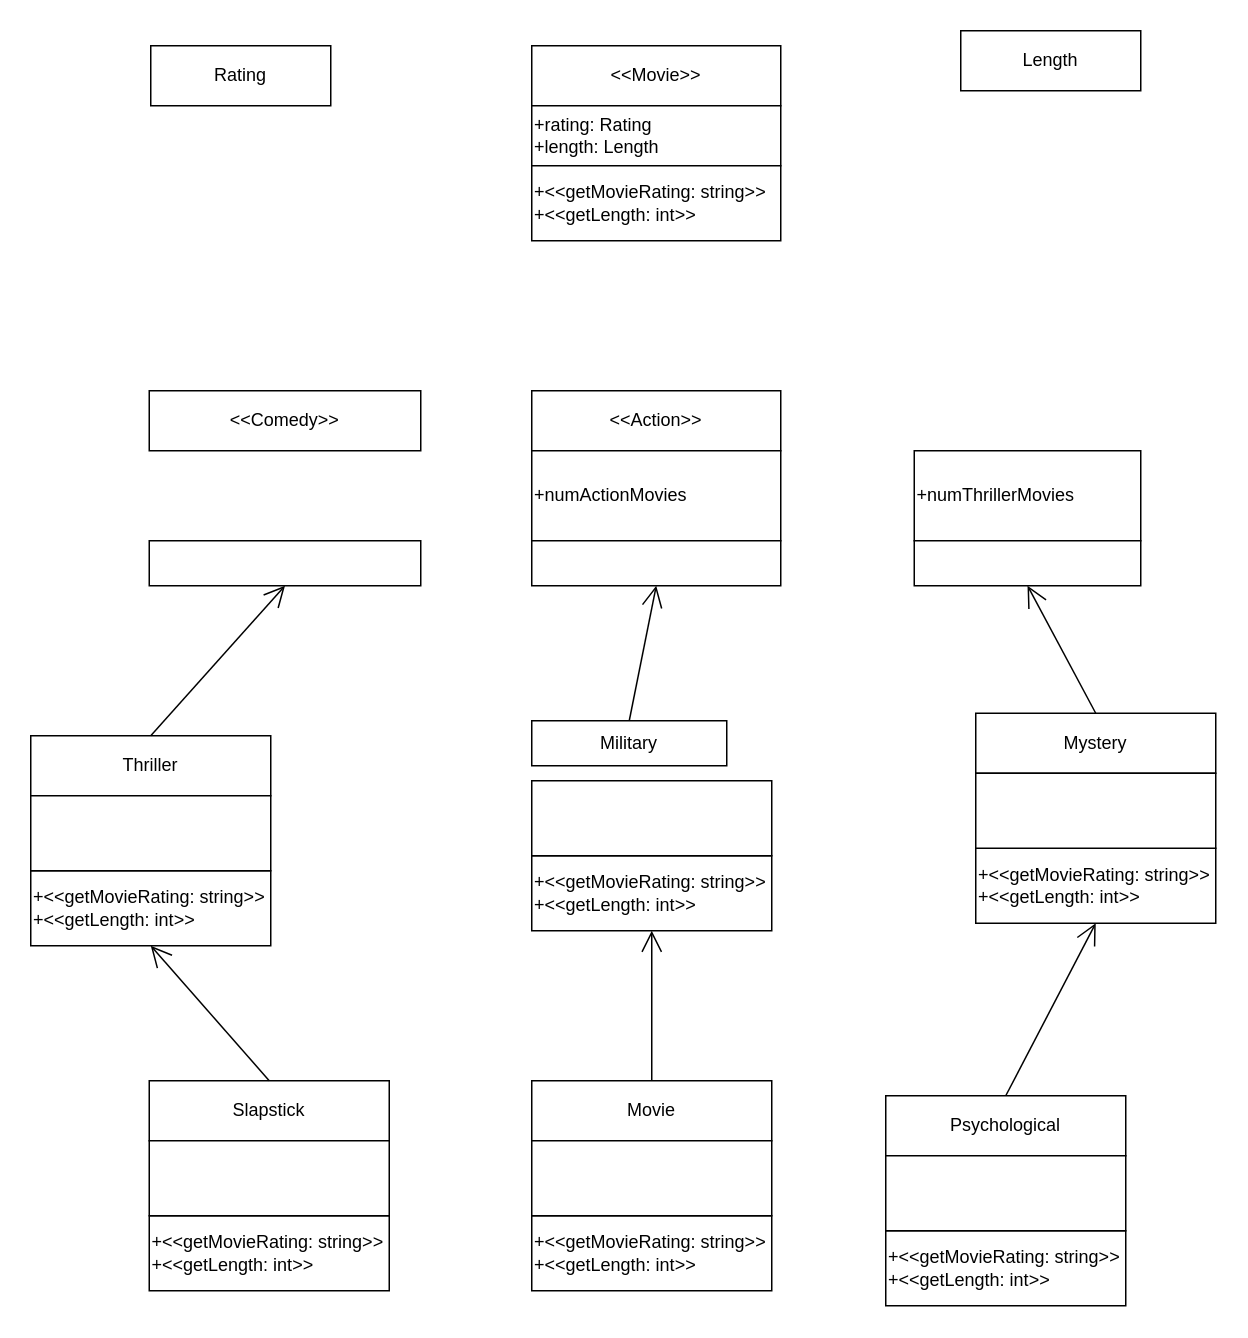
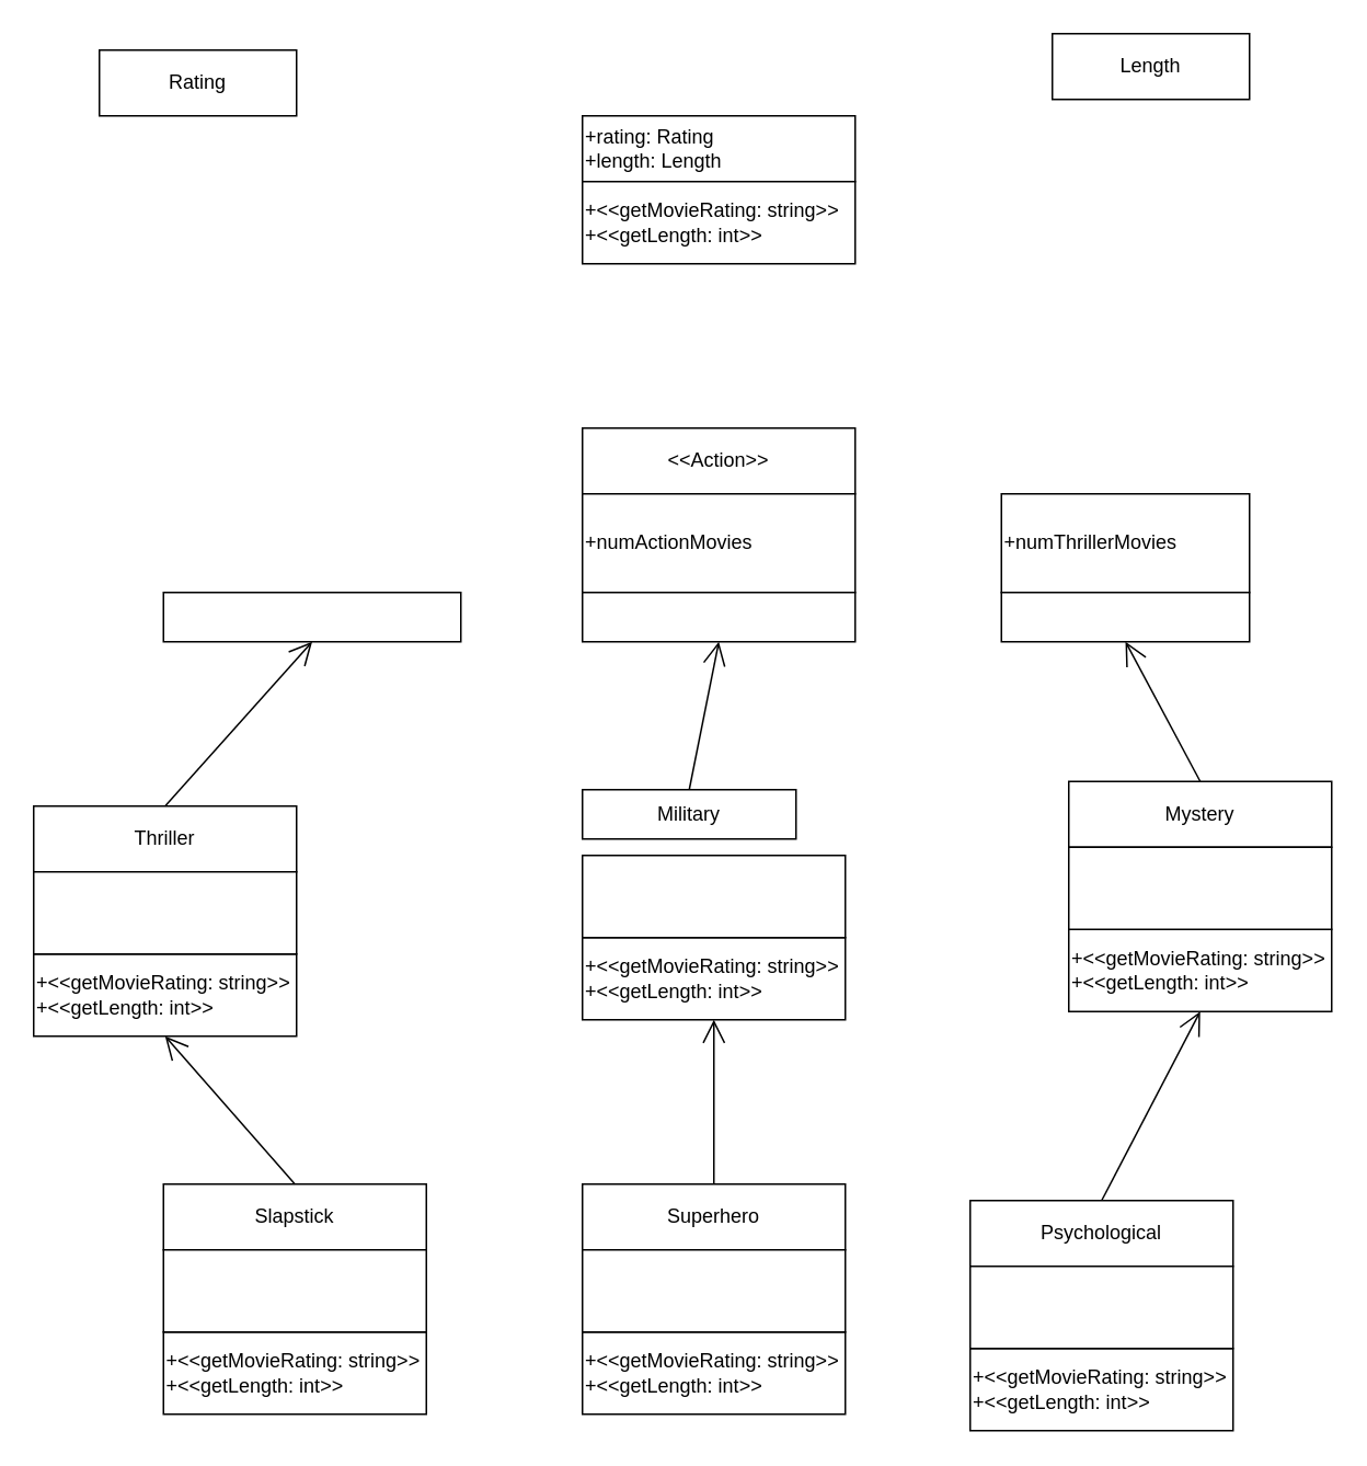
  <mxCell id="0" />
  <mxCell id="1" parent="0" />
- <mxCell id="2" value="&amp;lt;&amp;lt;Movie&amp;gt;&amp;gt;" style="rounded=0;whiteSpace=wrap;html=1;" parent="1" vertex="1"><mxGeometry x="354" y="30" width="166" height="40" as="geometry" /></mxCell>
  <mxCell id="3" value="+rating: Rating&lt;br&gt;+length: Length" style="rounded=0;whiteSpace=wrap;html=1;align=left;" parent="1" vertex="1"><mxGeometry x="354" y="70" width="166" height="40" as="geometry" /></mxCell>
  <mxCell id="4" value="+&amp;lt;&amp;lt;getMovieRating: string&amp;gt;&amp;gt;&lt;br&gt;+&amp;lt;&amp;lt;getLength: int&amp;gt;&amp;gt;" style="rounded=0;whiteSpace=wrap;html=1;align=left;" parent="1" vertex="1"><mxGeometry x="354" y="110" width="166" height="50" as="geometry" /></mxCell>
- <mxCell id="5" value="Rating" style="rounded=0;whiteSpace=wrap;html=1;align=center;" parent="1" vertex="1"><mxGeometry x="100" y="30" width="120" height="40" as="geometry" /></mxCell>
+ <mxCell id="5" value="Rating" style="rounded=0;whiteSpace=wrap;html=1;align=center;" parent="1" vertex="1"><mxGeometry x="60" y="30" width="120" height="40" as="geometry" /></mxCell>
  <mxCell id="6" value="Length" style="rounded=0;whiteSpace=wrap;html=1;align=center;" parent="1" vertex="1"><mxGeometry x="640" y="20" width="120" height="40" as="geometry" /></mxCell>
- <mxCell id="7" value="&amp;lt;&amp;lt;Comedy&amp;gt;&amp;gt;" style="rounded=0;whiteSpace=wrap;html=1;align=center;" parent="1" vertex="1"><mxGeometry x="99" y="260" width="181" height="40" as="geometry" /></mxCell>
  <mxCell id="8" value="&amp;lt;&amp;lt;Action&amp;gt;&amp;gt;" style="rounded=0;whiteSpace=wrap;html=1;align=center;" parent="1" vertex="1"><mxGeometry x="354" y="260" width="166" height="40" as="geometry" /></mxCell>
  <mxCell id="9" value="Thriller" style="rounded=0;whiteSpace=wrap;html=1;align=center;" parent="1" vertex="1"><mxGeometry x="20" y="490" width="160" height="40" as="geometry" /></mxCell>
  <mxCell id="10" value="" style="rounded=0;whiteSpace=wrap;html=1;align=center;" parent="1" vertex="1"><mxGeometry x="99" y="360" width="181" height="30" as="geometry" /></mxCell>
  <mxCell id="11" value="+numActionMovies" style="rounded=0;whiteSpace=wrap;html=1;align=left;" parent="1" vertex="1"><mxGeometry x="354" y="300" width="166" height="60" as="geometry" /></mxCell>
  <mxCell id="12" value="" style="rounded=0;whiteSpace=wrap;html=1;align=center;" parent="1" vertex="1"><mxGeometry x="354" y="360" width="166" height="30" as="geometry" /></mxCell>
  <mxCell id="13" value="+numThrillerMovies" style="rounded=0;whiteSpace=wrap;html=1;align=left;" parent="1" vertex="1"><mxGeometry x="609" y="300" width="151" height="60" as="geometry" /></mxCell>
  <mxCell id="14" value="" style="rounded=0;whiteSpace=wrap;html=1;align=center;" parent="1" vertex="1"><mxGeometry x="609" y="360" width="151" height="30" as="geometry" /></mxCell>
  <mxCell id="15" value="+&amp;lt;&amp;lt;getMovieRating: string&amp;gt;&amp;gt;&lt;br&gt;+&amp;lt;&amp;lt;getLength: int&amp;gt;&amp;gt;" style="rounded=0;whiteSpace=wrap;html=1;align=left;" vertex="1" parent="1"><mxGeometry x="20" y="580" width="160" height="50" as="geometry" /></mxCell>
  <mxCell id="16" value="" style="rounded=0;whiteSpace=wrap;html=1;align=left;" vertex="1" parent="1"><mxGeometry x="20" y="530" width="160" height="50" as="geometry" /></mxCell>
  <mxCell id="17" value="Slapstick" style="rounded=0;whiteSpace=wrap;html=1;align=center;" vertex="1" parent="1"><mxGeometry x="99" y="720" width="160" height="40" as="geometry" /></mxCell>
  <mxCell id="18" value="+&amp;lt;&amp;lt;getMovieRating: string&amp;gt;&amp;gt;&lt;br&gt;+&amp;lt;&amp;lt;getLength: int&amp;gt;&amp;gt;" style="rounded=0;whiteSpace=wrap;html=1;align=left;" vertex="1" parent="1"><mxGeometry x="99" y="810" width="160" height="50" as="geometry" /></mxCell>
  <mxCell id="19" value="" style="rounded=0;whiteSpace=wrap;html=1;align=left;" vertex="1" parent="1"><mxGeometry x="99" y="760" width="160" height="50" as="geometry" /></mxCell>
  <mxCell id="20" value="" style="endArrow=open;endFill=1;endSize=12;html=1;rounded=0;entryX=0.5;entryY=1;entryDx=0;entryDy=0;exitX=0.5;exitY=0;exitDx=0;exitDy=0;" edge="1" parent="1" source="9" target="10"><mxGeometry width="160" relative="1" as="geometry"><mxPoint x="99" y="480" as="sourcePoint" /><mxPoint x="259" y="480" as="targetPoint" /></mxGeometry></mxCell>
  <mxCell id="21" value="" style="endArrow=open;endFill=1;endSize=12;html=1;rounded=0;exitX=0.5;exitY=0;exitDx=0;exitDy=0;entryX=0.5;entryY=1;entryDx=0;entryDy=0;" edge="1" parent="1" source="17" target="15"><mxGeometry width="160" relative="1" as="geometry"><mxPoint x="180" y="690" as="sourcePoint" /><mxPoint x="340" y="690" as="targetPoint" /></mxGeometry></mxCell>
  <mxCell id="22" value="Military" style="rounded=0;whiteSpace=wrap;html=1;align=center;" vertex="1" parent="1"><mxGeometry x="354" y="480" width="130" height="30" as="geometry" /></mxCell>
  <mxCell id="23" value="+&amp;lt;&amp;lt;getMovieRating: string&amp;gt;&amp;gt;&lt;br&gt;+&amp;lt;&amp;lt;getLength: int&amp;gt;&amp;gt;" style="rounded=0;whiteSpace=wrap;html=1;align=left;" vertex="1" parent="1"><mxGeometry x="354" y="570" width="160" height="50" as="geometry" /></mxCell>
  <mxCell id="24" value="" style="rounded=0;whiteSpace=wrap;html=1;align=left;" vertex="1" parent="1"><mxGeometry x="354" y="520" width="160" height="50" as="geometry" /></mxCell>
- <mxCell id="25" value="Movie" style="rounded=0;whiteSpace=wrap;html=1;align=center;" vertex="1" parent="1"><mxGeometry x="354" y="720" width="160" height="40" as="geometry" /></mxCell>
+ <mxCell id="25" value="Superhero" style="rounded=0;whiteSpace=wrap;html=1;align=center;" vertex="1" parent="1"><mxGeometry x="354" y="720" width="160" height="40" as="geometry" /></mxCell>
  <mxCell id="26" value="+&amp;lt;&amp;lt;getMovieRating: string&amp;gt;&amp;gt;&lt;br&gt;+&amp;lt;&amp;lt;getLength: int&amp;gt;&amp;gt;" style="rounded=0;whiteSpace=wrap;html=1;align=left;" vertex="1" parent="1"><mxGeometry x="354" y="810" width="160" height="50" as="geometry" /></mxCell>
  <mxCell id="27" value="" style="rounded=0;whiteSpace=wrap;html=1;align=left;" vertex="1" parent="1"><mxGeometry x="354" y="760" width="160" height="50" as="geometry" /></mxCell>
  <mxCell id="28" value="" style="endArrow=open;endFill=1;endSize=12;html=1;rounded=0;exitX=0.5;exitY=0;exitDx=0;exitDy=0;entryX=0.5;entryY=1;entryDx=0;entryDy=0;" edge="1" parent="1" source="25" target="23"><mxGeometry width="160" relative="1" as="geometry"><mxPoint x="350" y="680" as="sourcePoint" /><mxPoint x="510" y="680" as="targetPoint" /></mxGeometry></mxCell>
  <mxCell id="29" value="" style="endArrow=open;endFill=1;endSize=12;html=1;rounded=0;entryX=0.5;entryY=1;entryDx=0;entryDy=0;exitX=0.5;exitY=0;exitDx=0;exitDy=0;" edge="1" parent="1" source="22" target="12"><mxGeometry width="160" relative="1" as="geometry"><mxPoint x="430" y="480" as="sourcePoint" /><mxPoint x="590" y="480" as="targetPoint" /></mxGeometry></mxCell>
  <mxCell id="30" value="Mystery" style="rounded=0;whiteSpace=wrap;html=1;align=center;" vertex="1" parent="1"><mxGeometry x="650" y="475" width="160" height="40" as="geometry" /></mxCell>
  <mxCell id="31" value="+&amp;lt;&amp;lt;getMovieRating: string&amp;gt;&amp;gt;&lt;br&gt;+&amp;lt;&amp;lt;getLength: int&amp;gt;&amp;gt;" style="rounded=0;whiteSpace=wrap;html=1;align=left;" vertex="1" parent="1"><mxGeometry x="650" y="565" width="160" height="50" as="geometry" /></mxCell>
  <mxCell id="32" value="" style="rounded=0;whiteSpace=wrap;html=1;align=left;" vertex="1" parent="1"><mxGeometry x="650" y="515" width="160" height="50" as="geometry" /></mxCell>
  <mxCell id="33" value="Psychological" style="rounded=0;whiteSpace=wrap;html=1;align=center;" vertex="1" parent="1"><mxGeometry x="590" y="730" width="160" height="40" as="geometry" /></mxCell>
  <mxCell id="34" value="+&amp;lt;&amp;lt;getMovieRating: string&amp;gt;&amp;gt;&lt;br&gt;+&amp;lt;&amp;lt;getLength: int&amp;gt;&amp;gt;" style="rounded=0;whiteSpace=wrap;html=1;align=left;" vertex="1" parent="1"><mxGeometry x="590" y="820" width="160" height="50" as="geometry" /></mxCell>
  <mxCell id="35" value="" style="rounded=0;whiteSpace=wrap;html=1;align=left;" vertex="1" parent="1"><mxGeometry x="590" y="770" width="160" height="50" as="geometry" /></mxCell>
  <mxCell id="36" value="" style="endArrow=open;endFill=1;endSize=12;html=1;rounded=0;exitX=0.5;exitY=0;exitDx=0;exitDy=0;entryX=0.5;entryY=1;entryDx=0;entryDy=0;" edge="1" parent="1" source="33" target="31"><mxGeometry width="160" relative="1" as="geometry"><mxPoint x="330" y="660" as="sourcePoint" /><mxPoint x="490" y="660" as="targetPoint" /></mxGeometry></mxCell>
  <mxCell id="37" value="" style="endArrow=open;endFill=1;endSize=12;html=1;rounded=0;entryX=0.5;entryY=1;entryDx=0;entryDy=0;" edge="1" parent="1" target="14"><mxGeometry width="160" relative="1" as="geometry"><mxPoint x="730" y="475" as="sourcePoint" /><mxPoint x="890" y="475" as="targetPoint" /></mxGeometry></mxCell>
